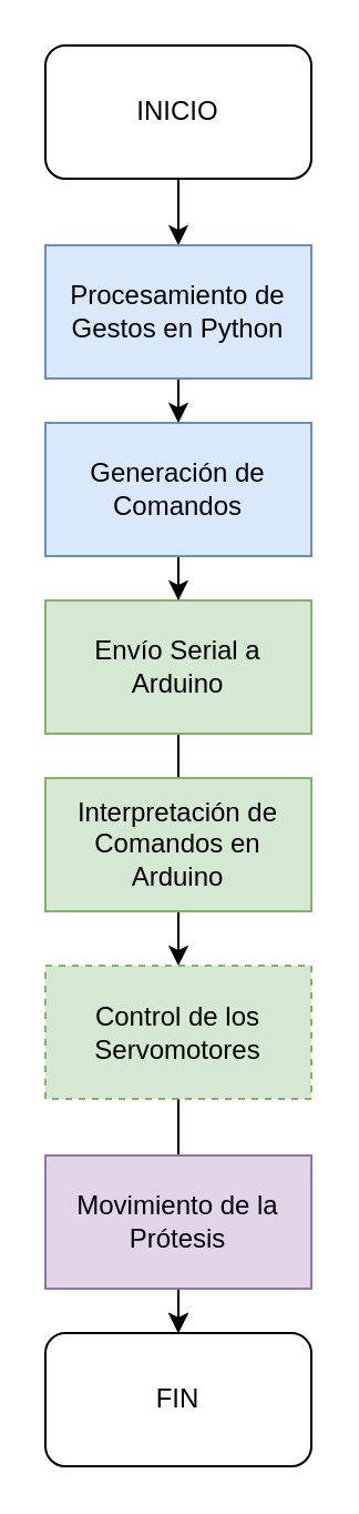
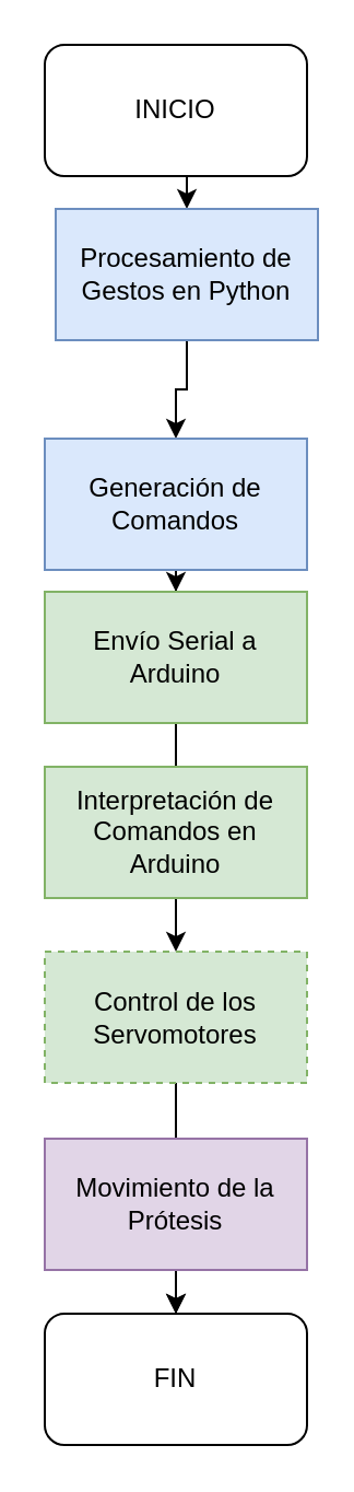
  <mxCell id="0" />
  <mxCell id="1" parent="0" />
  <mxCell id="2" value="INICIO" style="rounded=1;whiteSpace=wrap;html=1;" vertex="1" parent="1"><mxGeometry x="20" y="20" width="120" height="60" as="geometry" /></mxCell>
  <mxCell id="3" value="" style="edgeStyle=orthogonalEdgeStyle;rounded=0;orthogonalLoop=1;jettySize=auto;html=1;exitX=0.5;exitY=1;exitDx=0;exitDy=0;entryX=0.5;entryY=0;entryDx=0;entryDy=0;" edge="1" parent="1" source="2" target="5"><mxGeometry relative="1" as="geometry"><mxPoint x="86" y="110" as="targetPoint" /></mxGeometry></mxCell>
  <mxCell id="4" value="" style="edgeStyle=orthogonalEdgeStyle;rounded=0;orthogonalLoop=1;jettySize=auto;html=1;" edge="1" parent="1" source="5" target="7"><mxGeometry relative="1" as="geometry" /></mxCell>
- <mxCell id="5" value="Procesamiento de Gestos en Python" style="rounded=0;whiteSpace=wrap;html=1;fillColor=#dae8fc;strokeColor=#6c8ebf;" vertex="1" parent="1"><mxGeometry x="20" y="110" width="120" height="60" as="geometry" /></mxCell>
+ <mxCell id="5" value="Procesamiento de Gestos en Python" style="rounded=0;whiteSpace=wrap;html=1;fillColor=#dae8fc;strokeColor=#6c8ebf;" vertex="1" parent="1"><mxGeometry x="25" y="95" width="120" height="60" as="geometry" /></mxCell>
  <mxCell id="6" value="" style="edgeStyle=orthogonalEdgeStyle;rounded=0;orthogonalLoop=1;jettySize=auto;html=1;" edge="1" parent="1" source="7" target="9"><mxGeometry relative="1" as="geometry" /></mxCell>
- <mxCell id="7" value="Generación de Comandos " style="rounded=0;whiteSpace=wrap;html=1;fillColor=#dae8fc;strokeColor=#6c8ebf;" vertex="1" parent="1"><mxGeometry x="20" y="190" width="120" height="60" as="geometry" /></mxCell>
+ <mxCell id="7" value="Generación de Comandos " style="rounded=0;whiteSpace=wrap;html=1;fillColor=#dae8fc;strokeColor=#6c8ebf;" vertex="1" parent="1"><mxGeometry x="20" y="200" width="120" height="60" as="geometry" /></mxCell>
  <mxCell id="8" value="" style="edgeStyle=orthogonalEdgeStyle;rounded=0;orthogonalLoop=1;jettySize=auto;html=1;" edge="1" parent="1" source="9" target="12"><mxGeometry relative="1" as="geometry" /></mxCell>
  <mxCell id="9" value="Envío Serial a Arduino " style="rounded=0;whiteSpace=wrap;html=1;fillColor=#d5e8d4;strokeColor=#82b366;" vertex="1" parent="1"><mxGeometry x="20" y="270" width="120" height="60" as="geometry" /></mxCell>
  <mxCell id="10" value="Interpretación de Comandos en Arduino" style="rounded=0;whiteSpace=wrap;html=1;fillColor=#d5e8d4;strokeColor=#82b366;" vertex="1" parent="1"><mxGeometry x="20" y="350" width="120" height="60" as="geometry" /></mxCell>
  <mxCell id="11" value="" style="edgeStyle=orthogonalEdgeStyle;rounded=0;orthogonalLoop=1;jettySize=auto;html=1;" edge="1" parent="1" source="12" target="15"><mxGeometry relative="1" as="geometry" /></mxCell>
  <mxCell id="12" value="Control de los Servomotores" style="rounded=0;whiteSpace=wrap;html=1;fillColor=#d5e8d4;strokeColor=#82b366;dashed=1;" vertex="1" parent="1"><mxGeometry x="20" y="434.5" width="120" height="60" as="geometry" /></mxCell>
  <mxCell id="13" value="" style="edgeStyle=orthogonalEdgeStyle;rounded=0;orthogonalLoop=1;jettySize=auto;html=1;" edge="1" parent="1" source="14" target="15"><mxGeometry relative="1" as="geometry" /></mxCell>
  <mxCell id="14" value="Movimiento de la Prótesis" style="rounded=0;whiteSpace=wrap;html=1;fillColor=#e1d5e7;strokeColor=#9673a6;" vertex="1" parent="1"><mxGeometry x="20" y="520" width="120" height="60" as="geometry" /></mxCell>
  <mxCell id="15" value="FIN" style="rounded=1;whiteSpace=wrap;html=1;" vertex="1" parent="1"><mxGeometry x="20" y="600" width="120" height="60" as="geometry" /></mxCell>
